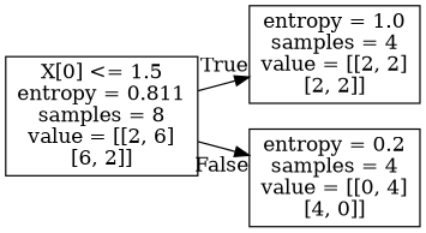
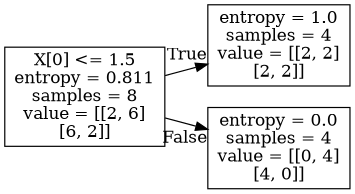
  digraph {
    rankdir=LR
    node [shape=box]
    edge [labeldistance=2.5]
    n1 [label="X[0] <= 1.5\nentropy = 0.811\nsamples = 8\nvalue = [[2, 6]\n[6, 2]]"]
    n2 [label="entropy = 1.0\nsamples = 4\nvalue = [[2, 2]\n[2, 2]]"]
-   n3 [label="entropy = 0.2\nsamples = 4\nvalue = [[0, 4]\n[4, 0]]"]
+   n3 [label="entropy = 0.0\nsamples = 4\nvalue = [[0, 4]\n[4, 0]]"]
    n1 -> n2 [headlabel=True labelangle=45]
    n1 -> n3 [headlabel=False labelangle=-45]
  }
